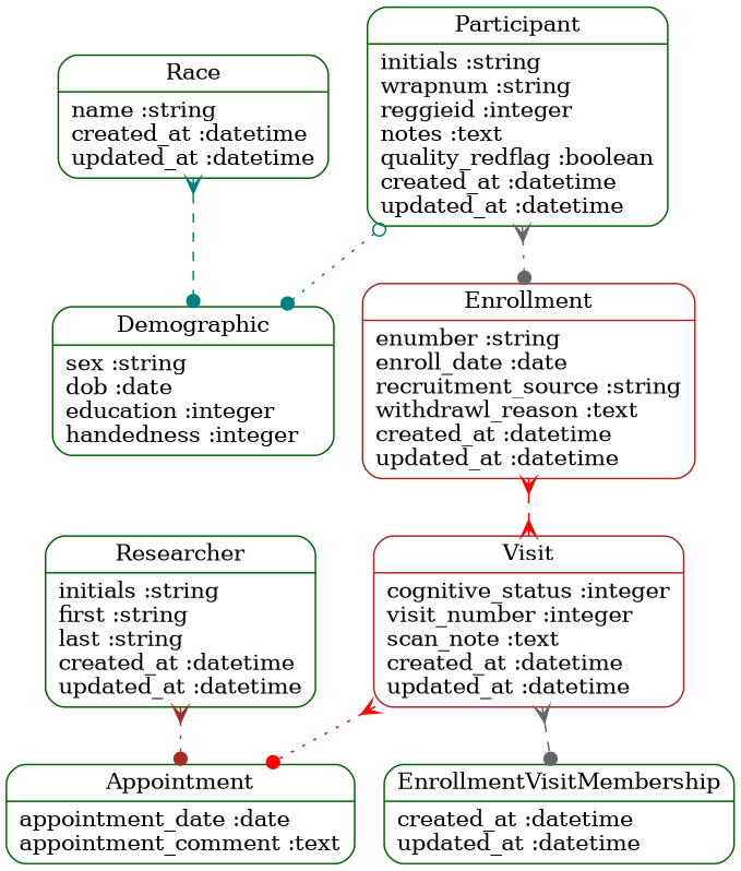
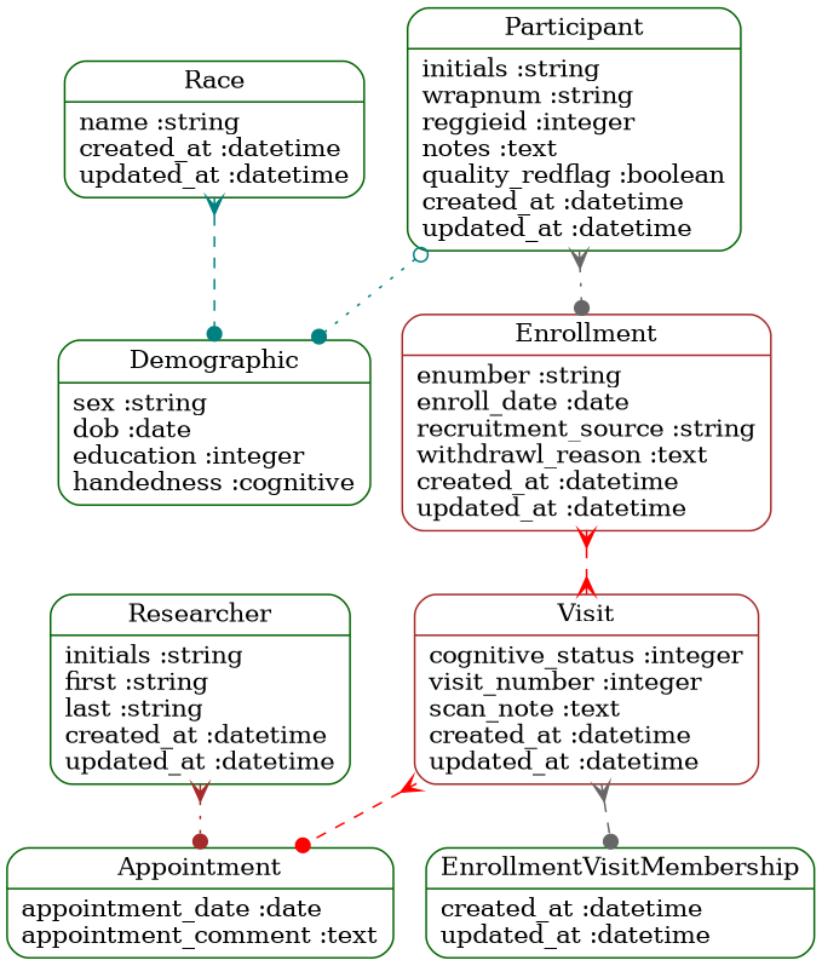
  digraph {
    splines=true
    node [color=darkgreen shape=Mrecord]
    edge [arrowhead=dot arrowtail=crow color=red dir=both style=dotted]
    n1 [label="{Appointment|appointment_date :date\lappointment_comment :text\l}"]
-   n2 [label="{Demographic|sex :string\ldob :date\leducation :integer\lhandedness :integer\l}"]
+   n2 [label="{Demographic|sex :string\ldob :date\leducation :integer\lhandedness :cognitive\l}"]
    n3 [color=brown label="{Enrollment|enumber :string\lenroll_date :date\lrecruitment_source :string\lwithdrawl_reason :text\lcreated_at :datetime\lupdated_at :datetime\l}"]
    n4 [color=brown label="{Visit|cognitive_status :integer\lvisit_number :integer\lscan_note :text\lcreated_at :datetime\lupdated_at :datetime\l}"]
    n5 [label="{EnrollmentVisitMembership|created_at :datetime\lupdated_at :datetime\l}"]
    n6 [label="{Participant|initials :string\lwrapnum :string\lreggieid :integer\lnotes :text\lquality_redflag :boolean\lcreated_at :datetime\lupdated_at :datetime\l}"]
    n7 [label="{Race|name :string\lcreated_at :datetime\lupdated_at :datetime\l}"]
    n8 [label="{Researcher|initials :string\lfirst :string\llast :string\lcreated_at :datetime\lupdated_at :datetime\l}"]
    n3 -> n4 [arrowhead=crow style=dashed]
-   n4 -> n1
+   n4 -> n1 [style=dashed]
    n4 -> n5 [color=gray40 style=dashed]
    n6 -> n2 [arrowtail=odot color=teal]
    n6 -> n3 [color=gray40]
    n7 -> n2 [color=teal style=dashed]
    n8 -> n1 [color=brown]
  }
